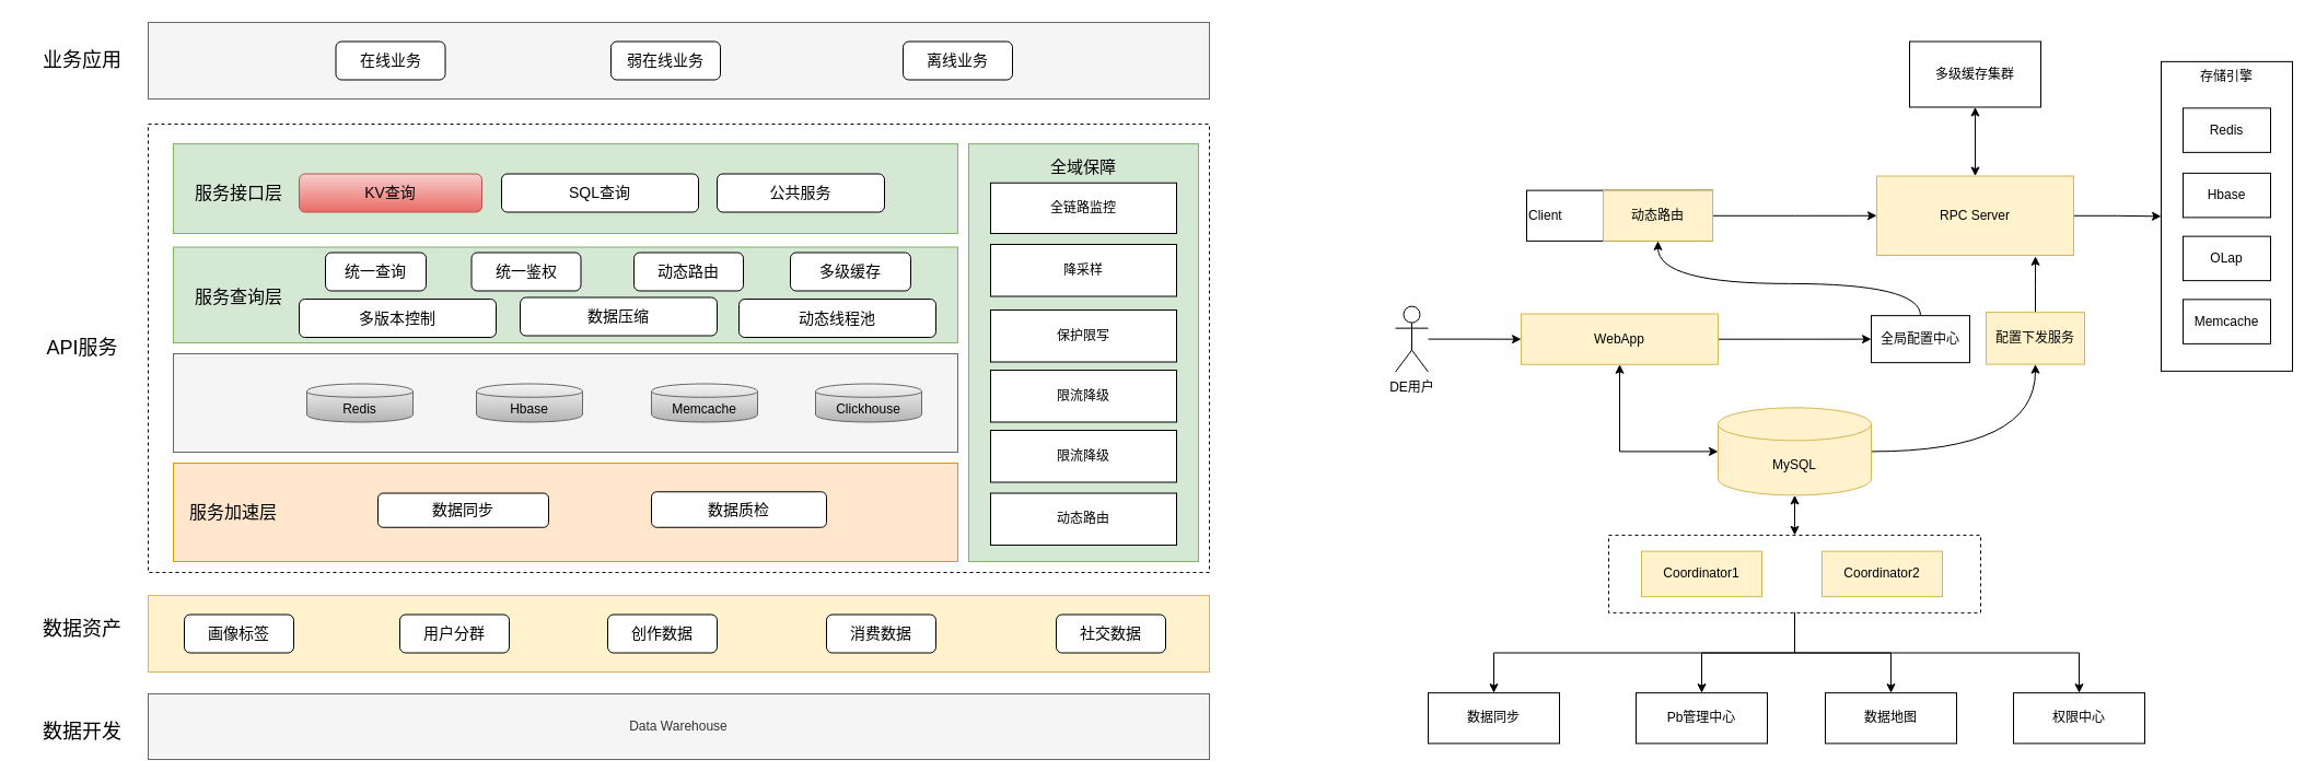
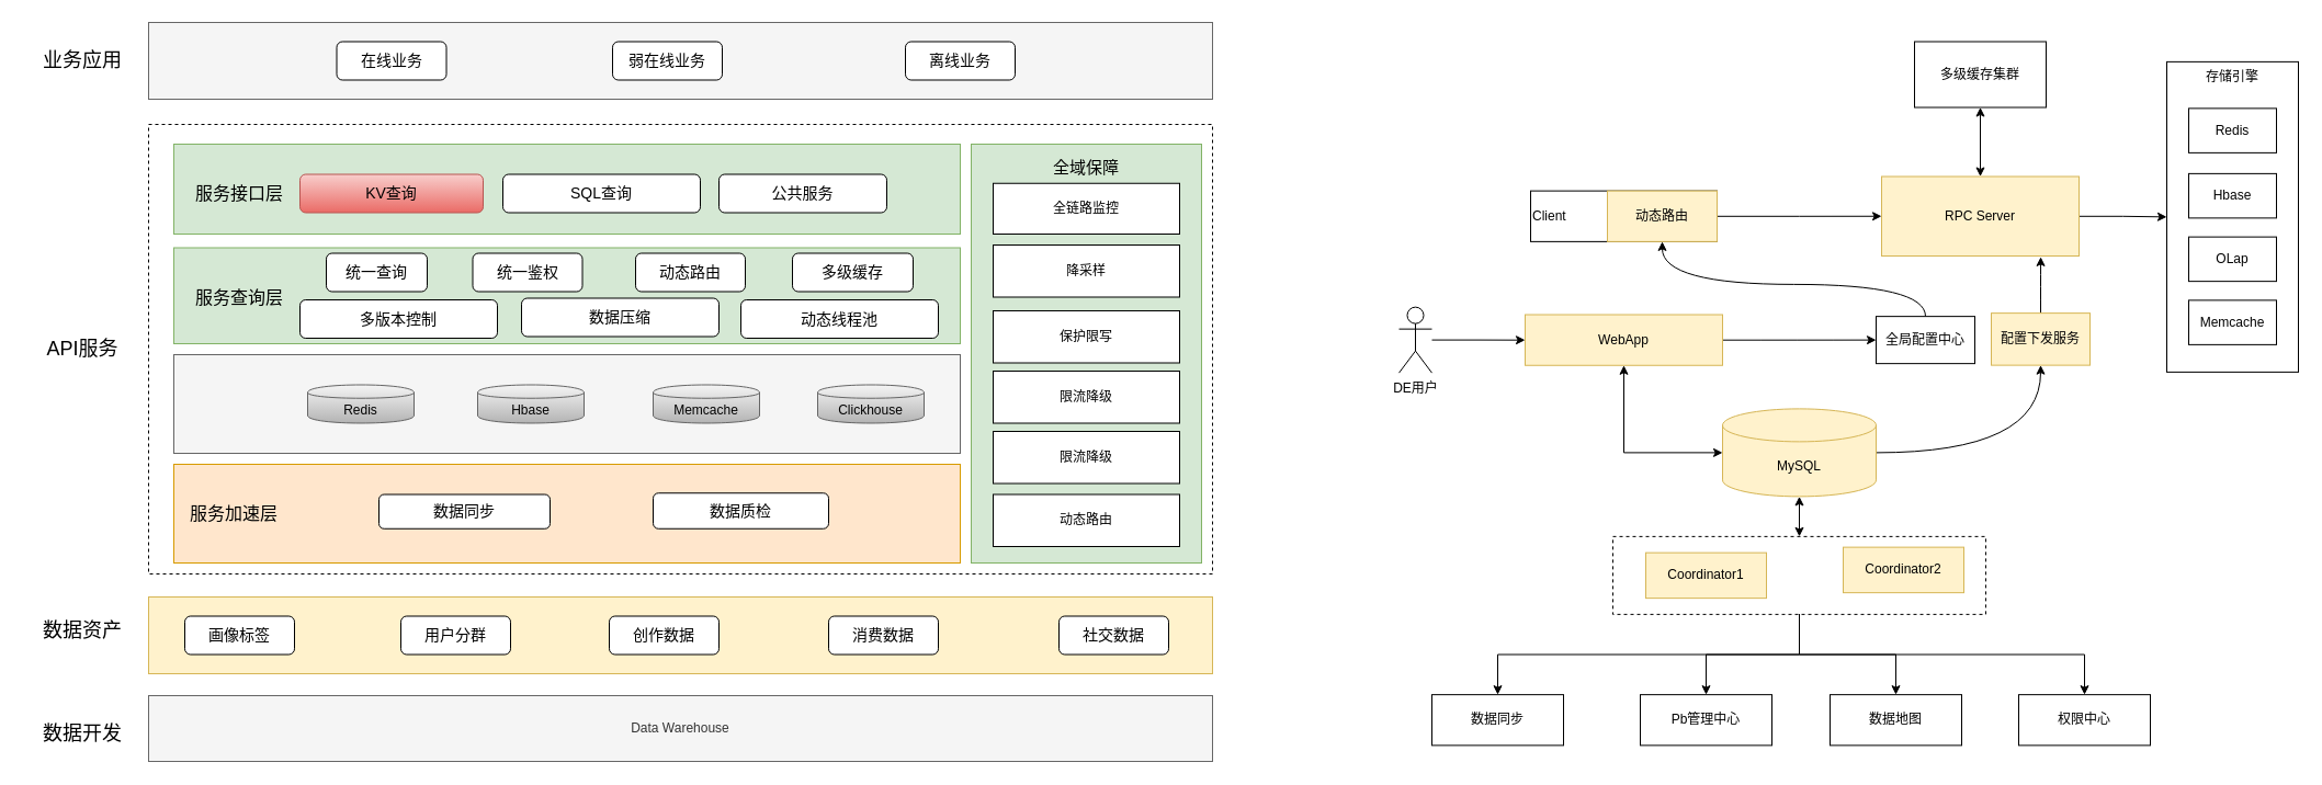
  <mxCell id="0" />
  <mxCell id="1" parent="0" />
  <mxCell id="2" value="" style="rounded=0;whiteSpace=wrap;html=1;dashed=1;" vertex="1" parent="1"><mxGeometry x="1470" y="488.88" width="340" height="71" as="geometry" /></mxCell>
  <mxCell id="3" value="" style="rounded=0;whiteSpace=wrap;html=1;dashed=1;" parent="1" vertex="1"><mxGeometry x="135" y="113" width="970" height="410" as="geometry" /></mxCell>
  <mxCell id="4" value="" style="rounded=0;whiteSpace=wrap;html=1;fillColor=#f5f5f5;strokeColor=#666666;fontColor=#333333;" parent="1" vertex="1"><mxGeometry x="135" y="20" width="970" height="70" as="geometry" /></mxCell>
  <mxCell id="5" value="&lt;font style=&quot;font-size: 18px;&quot;&gt;业务应用&lt;/font&gt;" style="text;html=1;strokeColor=none;fillColor=none;align=center;verticalAlign=middle;whiteSpace=wrap;rounded=0;fontSize=18;" parent="1" vertex="1"><mxGeometry x="35" y="42.5" width="80" height="25" as="geometry" /></mxCell>
  <mxCell id="6" value="" style="rounded=0;whiteSpace=wrap;html=1;fillColor=#d5e8d4;strokeColor=#82b366;" parent="1" vertex="1"><mxGeometry x="158" y="131" width="717" height="82" as="geometry" /></mxCell>
  <mxCell id="7" value="&lt;font style=&quot;font-size: 16px&quot;&gt;服务接口层&lt;/font&gt;" style="text;html=1;strokeColor=none;fillColor=none;align=center;verticalAlign=middle;whiteSpace=wrap;rounded=0;" parent="1" vertex="1"><mxGeometry x="163" y="162.25" width="110" height="27.5" as="geometry" /></mxCell>
  <mxCell id="8" value="" style="rounded=0;whiteSpace=wrap;html=1;fillColor=#f5f5f5;strokeColor=#666666;fontColor=#333333;" parent="1" vertex="1"><mxGeometry x="158" y="323" width="717" height="90" as="geometry" /></mxCell>
  <mxCell id="9" value="" style="rounded=0;whiteSpace=wrap;html=1;fillColor=#fff2cc;strokeColor=#d6b656;" parent="1" vertex="1"><mxGeometry x="135" y="544" width="970" height="70" as="geometry" /></mxCell>
  <mxCell id="10" value="&lt;span style=&quot;font-size: 18px;&quot;&gt;数据资产&lt;/span&gt;" style="text;html=1;strokeColor=none;fillColor=none;align=center;verticalAlign=middle;whiteSpace=wrap;rounded=0;fontSize=18;" parent="1" vertex="1"><mxGeometry x="20" y="561.5" width="110" height="27.5" as="geometry" /></mxCell>
  <mxCell id="11" value="&lt;span&gt;Data Warehouse&lt;/span&gt;" style="rounded=0;whiteSpace=wrap;html=1;fillColor=#f5f5f5;strokeColor=#666666;fontColor=#333333;" parent="1" vertex="1"><mxGeometry x="135" y="634" width="970" height="60" as="geometry" /></mxCell>
  <mxCell id="12" value="&lt;span style=&quot;font-size: 18px;&quot;&gt;数据开发&lt;/span&gt;" style="text;html=1;strokeColor=none;fillColor=none;align=center;verticalAlign=middle;whiteSpace=wrap;rounded=0;fontSize=18;" parent="1" vertex="1"><mxGeometry x="20" y="655.25" width="110" height="27.5" as="geometry" /></mxCell>
  <mxCell id="13" value="&lt;font style=&quot;font-size: 14px&quot;&gt;在线业务&lt;/font&gt;" style="rounded=1;whiteSpace=wrap;html=1;" parent="1" vertex="1"><mxGeometry x="306.5" y="37.5" width="100" height="35" as="geometry" /></mxCell>
  <mxCell id="14" value="&lt;font style=&quot;font-size: 14px&quot;&gt;弱在线业务&lt;/font&gt;" style="rounded=1;whiteSpace=wrap;html=1;" parent="1" vertex="1"><mxGeometry x="558" y="37.5" width="100" height="35" as="geometry" /></mxCell>
  <mxCell id="15" value="&lt;font style=&quot;font-size: 14px&quot;&gt;离线业务&lt;/font&gt;" style="rounded=1;whiteSpace=wrap;html=1;" parent="1" vertex="1"><mxGeometry x="825" y="37.5" width="100" height="35" as="geometry" /></mxCell>
  <mxCell id="16" value="&lt;span style=&quot;font-size: 14px&quot;&gt;KV查询&lt;/span&gt;" style="rounded=1;whiteSpace=wrap;html=1;fillColor=#f8cecc;strokeColor=#b85450;gradientColor=#ea6b66;" parent="1" vertex="1"><mxGeometry x="273" y="158.5" width="167" height="35" as="geometry" /></mxCell>
  <mxCell id="17" value="&lt;span style=&quot;font-size: 14px&quot;&gt;SQL查询&lt;/span&gt;" style="rounded=1;whiteSpace=wrap;html=1;" parent="1" vertex="1"><mxGeometry x="458" y="158.5" width="180" height="35" as="geometry" /></mxCell>
  <mxCell id="18" value="&lt;span style=&quot;font-size: 14px&quot;&gt;公共服务&lt;/span&gt;" style="rounded=1;whiteSpace=wrap;html=1;" parent="1" vertex="1"><mxGeometry x="655" y="158.5" width="153" height="35" as="geometry" /></mxCell>
  <mxCell id="19" value="&lt;span style=&quot;font-size: 14px&quot;&gt;画像标签&lt;/span&gt;" style="rounded=1;whiteSpace=wrap;html=1;" parent="1" vertex="1"><mxGeometry x="168" y="561.5" width="100" height="35" as="geometry" /></mxCell>
  <mxCell id="20" value="&lt;font style=&quot;font-size: 14px&quot;&gt;用户分群&lt;/font&gt;" style="rounded=1;whiteSpace=wrap;html=1;" parent="1" vertex="1"><mxGeometry x="365" y="561.5" width="100" height="35" as="geometry" /></mxCell>
  <mxCell id="21" value="&lt;font style=&quot;font-size: 14px&quot;&gt;创作数据&lt;/font&gt;" style="rounded=1;whiteSpace=wrap;html=1;" parent="1" vertex="1"><mxGeometry x="555" y="561.5" width="100" height="35" as="geometry" /></mxCell>
  <mxCell id="22" value="&lt;font style=&quot;font-size: 14px&quot;&gt;消费数据&lt;/font&gt;" style="rounded=1;whiteSpace=wrap;html=1;" parent="1" vertex="1"><mxGeometry x="755" y="561.5" width="100" height="35" as="geometry" /></mxCell>
  <mxCell id="23" value="&lt;font style=&quot;font-size: 14px&quot;&gt;社交数据&lt;/font&gt;" style="rounded=1;whiteSpace=wrap;html=1;" parent="1" vertex="1"><mxGeometry x="965" y="561.5" width="100" height="35" as="geometry" /></mxCell>
  <mxCell id="24" value="&lt;font style=&quot;font-size: 18px;&quot;&gt;API服务&lt;/font&gt;" style="text;html=1;strokeColor=none;fillColor=none;align=center;verticalAlign=middle;whiteSpace=wrap;rounded=0;fontSize=18;" parent="1" vertex="1"><mxGeometry x="40" y="305.5" width="70" height="25" as="geometry" /></mxCell>
  <mxCell id="25" value="" style="rounded=0;whiteSpace=wrap;html=1;fillColor=#ffe6cc;strokeColor=#d79b00;" parent="1" vertex="1"><mxGeometry x="158" y="423" width="717" height="90" as="geometry" /></mxCell>
  <mxCell id="26" value="&lt;font style=&quot;font-size: 16px&quot;&gt;服务加速层&lt;/font&gt;" style="text;html=1;strokeColor=none;fillColor=none;align=center;verticalAlign=middle;whiteSpace=wrap;rounded=0;" parent="1" vertex="1"><mxGeometry x="158" y="454.25" width="110" height="27.5" as="geometry" /></mxCell>
  <mxCell id="27" value="&lt;span style=&quot;font-size: 14px&quot;&gt;数据同步&lt;/span&gt;" style="rounded=1;whiteSpace=wrap;html=1;" parent="1" vertex="1"><mxGeometry x="345" y="450.5" width="156" height="31.25" as="geometry" /></mxCell>
  <mxCell id="28" value="&lt;span style=&quot;font-size: 14px&quot;&gt;数据质检&lt;/span&gt;" style="rounded=1;whiteSpace=wrap;html=1;" parent="1" vertex="1"><mxGeometry x="595" y="449.25" width="160" height="32.5" as="geometry" /></mxCell>
  <mxCell id="29" value="" style="rounded=0;whiteSpace=wrap;html=1;fillColor=#d5e8d4;strokeColor=#82b366;" parent="1" vertex="1"><mxGeometry x="158" y="225.5" width="717" height="87.5" as="geometry" /></mxCell>
  <mxCell id="30" value="&lt;font style=&quot;font-size: 16px&quot;&gt;服务查询层&lt;/font&gt;" style="text;html=1;strokeColor=none;fillColor=none;align=center;verticalAlign=middle;whiteSpace=wrap;rounded=0;" parent="1" vertex="1"><mxGeometry x="163" y="256.75" width="110" height="27.5" as="geometry" /></mxCell>
  <mxCell id="31" value="&lt;span style=&quot;font-size: 14px&quot;&gt;统一查询&lt;/span&gt;" style="rounded=1;whiteSpace=wrap;html=1;" parent="1" vertex="1"><mxGeometry x="297" y="230.5" width="92" height="35" as="geometry" /></mxCell>
  <mxCell id="32" value="&lt;span style=&quot;font-size: 14px&quot;&gt;统一鉴权&lt;/span&gt;" style="rounded=1;whiteSpace=wrap;html=1;" parent="1" vertex="1"><mxGeometry x="430.5" y="230.5" width="100" height="35" as="geometry" /></mxCell>
  <mxCell id="33" value="&lt;span style=&quot;font-size: 14px&quot;&gt;多级缓存&lt;/span&gt;" style="rounded=1;whiteSpace=wrap;html=1;" parent="1" vertex="1"><mxGeometry x="722" y="230.5" width="110" height="35" as="geometry" /></mxCell>
  <mxCell id="34" value="Redis" style="shape=cylinder;whiteSpace=wrap;html=1;boundedLbl=1;backgroundOutline=1;fillColor=#f5f5f5;strokeColor=#666666;gradientColor=#b3b3b3;" parent="1" vertex="1"><mxGeometry x="280" y="350.5" width="97" height="35" as="geometry" /></mxCell>
  <mxCell id="35" value="Hbase" style="shape=cylinder;whiteSpace=wrap;html=1;boundedLbl=1;backgroundOutline=1;fillColor=#f5f5f5;strokeColor=#666666;gradientColor=#b3b3b3;" parent="1" vertex="1"><mxGeometry x="435" y="350.5" width="97" height="35" as="geometry" /></mxCell>
  <mxCell id="36" value="Memcache" style="shape=cylinder;whiteSpace=wrap;html=1;boundedLbl=1;backgroundOutline=1;fillColor=#f5f5f5;strokeColor=#666666;gradientColor=#b3b3b3;" parent="1" vertex="1"><mxGeometry x="595" y="350.5" width="97" height="35" as="geometry" /></mxCell>
  <mxCell id="37" value="Clickhouse" style="shape=cylinder;whiteSpace=wrap;html=1;boundedLbl=1;backgroundOutline=1;gradientColor=#b3b3b3;fillColor=#f5f5f5;strokeColor=#666666;" parent="1" vertex="1"><mxGeometry x="745" y="350.5" width="97" height="35" as="geometry" /></mxCell>
  <mxCell id="38" value="" style="rounded=0;whiteSpace=wrap;html=1;fillColor=#d5e8d4;strokeColor=#82b366;" parent="1" vertex="1"><mxGeometry x="885" y="131" width="210" height="382" as="geometry" /></mxCell>
  <mxCell id="39" value="&lt;font style=&quot;font-size: 15px&quot;&gt;全域保障&lt;/font&gt;" style="text;html=1;strokeColor=none;fillColor=none;align=center;verticalAlign=middle;whiteSpace=wrap;rounded=0;" parent="1" vertex="1"><mxGeometry x="950" y="142.25" width="80" height="20" as="geometry" /></mxCell>
  <mxCell id="40" value="全链路监控" style="rounded=0;whiteSpace=wrap;html=1;" parent="1" vertex="1"><mxGeometry x="905" y="166.75" width="170" height="46.25" as="geometry" /></mxCell>
  <mxCell id="41" value="降采样" style="rounded=0;whiteSpace=wrap;html=1;" parent="1" vertex="1"><mxGeometry x="905" y="223" width="170" height="47.5" as="geometry" /></mxCell>
  <mxCell id="42" value="保护限写" style="rounded=0;whiteSpace=wrap;html=1;" parent="1" vertex="1"><mxGeometry x="905" y="283" width="170" height="47.5" as="geometry" /></mxCell>
  <mxCell id="43" value="限流降级" style="rounded=0;whiteSpace=wrap;html=1;" parent="1" vertex="1"><mxGeometry x="905" y="338" width="170" height="47.5" as="geometry" /></mxCell>
  <mxCell id="44" value="限流降级" style="rounded=0;whiteSpace=wrap;html=1;" parent="1" vertex="1"><mxGeometry x="905" y="393" width="170" height="47.5" as="geometry" /></mxCell>
  <mxCell id="45" value="动态路由" style="rounded=0;whiteSpace=wrap;html=1;" parent="1" vertex="1"><mxGeometry x="905" y="450.5" width="170" height="47.5" as="geometry" /></mxCell>
  <mxCell id="46" style="edgeStyle=orthogonalEdgeStyle;rounded=0;orthogonalLoop=1;jettySize=auto;html=1;startArrow=classic;startFill=1;" edge="1" parent="1" source="48" target="66"><mxGeometry relative="1" as="geometry" /></mxCell>
  <mxCell id="47" style="edgeStyle=orthogonalEdgeStyle;rounded=0;orthogonalLoop=1;jettySize=auto;html=1;entryX=0;entryY=0.5;entryDx=0;entryDy=0;" edge="1" parent="1" source="48" target="67"><mxGeometry relative="1" as="geometry" /></mxCell>
  <mxCell id="48" value="RPC Server" style="rounded=0;whiteSpace=wrap;html=1;fillColor=#fff2cc;strokeColor=#d6b656;" vertex="1" parent="1"><mxGeometry x="1715" y="160.5" width="180" height="72.5" as="geometry" /></mxCell>
  <mxCell id="49" style="edgeStyle=orthogonalEdgeStyle;curved=1;rounded=0;orthogonalLoop=1;jettySize=auto;html=1;startArrow=none;startFill=0;" edge="1" parent="1" source="50" target="80"><mxGeometry relative="1" as="geometry"><Array as="points"><mxPoint x="1755" y="258.88" /><mxPoint x="1515" y="258.88" /></Array></mxGeometry></mxCell>
  <mxCell id="50" value="全局配置中心" style="rounded=0;whiteSpace=wrap;html=1;" vertex="1" parent="1"><mxGeometry x="1710" y="288.13" width="90" height="43" as="geometry" /></mxCell>
  <mxCell id="51" style="edgeStyle=orthogonalEdgeStyle;curved=1;rounded=0;orthogonalLoop=1;jettySize=auto;html=1;entryX=0.5;entryY=1;entryDx=0;entryDy=0;startArrow=none;startFill=0;" edge="1" parent="1" source="52" target="82"><mxGeometry relative="1" as="geometry" /></mxCell>
  <mxCell id="52" value="MySQL" style="shape=cylinder3;whiteSpace=wrap;html=1;boundedLbl=1;backgroundOutline=1;size=15;fillColor=#fff2cc;strokeColor=#d6b656;" vertex="1" parent="1"><mxGeometry x="1570" y="372.38" width="140" height="80" as="geometry" /></mxCell>
  <mxCell id="53" style="edgeStyle=orthogonalEdgeStyle;rounded=0;orthogonalLoop=1;jettySize=auto;html=1;entryX=0;entryY=0.5;entryDx=0;entryDy=0;entryPerimeter=0;exitX=0.5;exitY=1;exitDx=0;exitDy=0;startArrow=classic;startFill=1;" edge="1" parent="1" source="55" target="52"><mxGeometry relative="1" as="geometry" /></mxCell>
  <mxCell id="54" style="edgeStyle=orthogonalEdgeStyle;curved=1;rounded=0;orthogonalLoop=1;jettySize=auto;html=1;entryX=0;entryY=0.5;entryDx=0;entryDy=0;startArrow=none;startFill=0;" edge="1" parent="1" source="55" target="50"><mxGeometry relative="1" as="geometry" /></mxCell>
  <mxCell id="55" value="WebApp" style="rounded=0;whiteSpace=wrap;html=1;fillColor=#fff2cc;strokeColor=#d6b656;" vertex="1" parent="1"><mxGeometry x="1390" y="286.51" width="180" height="46.25" as="geometry" /></mxCell>
  <mxCell id="56" style="edgeStyle=orthogonalEdgeStyle;rounded=0;orthogonalLoop=1;jettySize=auto;html=1;" edge="1" parent="1" source="57" target="55"><mxGeometry relative="1" as="geometry" /></mxCell>
  <mxCell id="57" value="DE用户" style="shape=umlActor;verticalLabelPosition=bottom;verticalAlign=top;html=1;outlineConnect=0;" vertex="1" parent="1"><mxGeometry x="1275" y="279.64" width="30" height="60" as="geometry" /></mxCell>
  <mxCell id="58" style="edgeStyle=orthogonalEdgeStyle;rounded=0;orthogonalLoop=1;jettySize=auto;html=1;startArrow=classic;startFill=1;" edge="1" parent="1" source="2" target="52"><mxGeometry relative="1" as="geometry" /></mxCell>
  <mxCell id="59" style="edgeStyle=orthogonalEdgeStyle;rounded=0;orthogonalLoop=1;jettySize=auto;html=1;entryX=0.5;entryY=0;entryDx=0;entryDy=0;exitX=0.5;exitY=1;exitDx=0;exitDy=0;" edge="1" parent="1" source="2" target="72"><mxGeometry relative="1" as="geometry" /></mxCell>
  <mxCell id="60" style="edgeStyle=orthogonalEdgeStyle;rounded=0;orthogonalLoop=1;jettySize=auto;html=1;entryX=0.5;entryY=0;entryDx=0;entryDy=0;" edge="1" parent="1" source="2" target="73"><mxGeometry relative="1" as="geometry" /></mxCell>
  <mxCell id="61" style="edgeStyle=orthogonalEdgeStyle;rounded=0;orthogonalLoop=1;jettySize=auto;html=1;exitX=0.5;exitY=1;exitDx=0;exitDy=0;" edge="1" parent="1" source="2" target="74"><mxGeometry relative="1" as="geometry" /></mxCell>
  <mxCell id="62" style="edgeStyle=orthogonalEdgeStyle;rounded=0;orthogonalLoop=1;jettySize=auto;html=1;exitX=0.5;exitY=1;exitDx=0;exitDy=0;" edge="1" parent="1" source="2" target="75"><mxGeometry relative="1" as="geometry" /></mxCell>
  <mxCell id="63" value="Coordinator1" style="rounded=0;whiteSpace=wrap;html=1;fillColor=#fff2cc;strokeColor=#d6b656;" vertex="1" parent="1"><mxGeometry x="1500" y="503.63" width="110" height="41.5" as="geometry" /></mxCell>
  <mxCell id="64" style="edgeStyle=orthogonalEdgeStyle;rounded=0;orthogonalLoop=1;jettySize=auto;html=1;entryX=0;entryY=0.5;entryDx=0;entryDy=0;" edge="1" parent="1" source="65" target="48"><mxGeometry relative="1" as="geometry" /></mxCell>
  <mxCell id="65" value="Client" style="rounded=0;whiteSpace=wrap;html=1;align=left;" vertex="1" parent="1"><mxGeometry x="1395" y="173.63" width="170" height="46.25" as="geometry" /></mxCell>
  <mxCell id="66" value="多级缓存集群" style="rounded=0;whiteSpace=wrap;html=1;" vertex="1" parent="1"><mxGeometry x="1745" y="37.5" width="120" height="60" as="geometry" /></mxCell>
  <mxCell id="67" value="存储引擎" style="rounded=0;whiteSpace=wrap;html=1;verticalAlign=top;" vertex="1" parent="1"><mxGeometry x="1975" y="55.88" width="120" height="283" as="geometry" /></mxCell>
  <mxCell id="68" value="Redis" style="rounded=0;whiteSpace=wrap;html=1;" vertex="1" parent="1"><mxGeometry x="1995" y="98.38" width="80" height="40.5" as="geometry" /></mxCell>
  <mxCell id="69" value="Hbase" style="rounded=0;whiteSpace=wrap;html=1;" vertex="1" parent="1"><mxGeometry x="1995" y="157.88" width="80" height="40.5" as="geometry" /></mxCell>
  <mxCell id="70" value="OLap" style="rounded=0;whiteSpace=wrap;html=1;" vertex="1" parent="1"><mxGeometry x="1995" y="215.63" width="80" height="40.5" as="geometry" /></mxCell>
  <mxCell id="71" value="Memcache" style="rounded=0;whiteSpace=wrap;html=1;" vertex="1" parent="1"><mxGeometry x="1995" y="273.38" width="80" height="40.5" as="geometry" /></mxCell>
  <mxCell id="72" value="数据同步" style="rounded=0;whiteSpace=wrap;html=1;" vertex="1" parent="1"><mxGeometry x="1305" y="633.13" width="120" height="46.25" as="geometry" /></mxCell>
  <mxCell id="73" value="Pb管理中心" style="rounded=0;whiteSpace=wrap;html=1;" vertex="1" parent="1"><mxGeometry x="1495" y="633.13" width="120" height="46.25" as="geometry" /></mxCell>
  <mxCell id="74" value="数据地图" style="rounded=0;whiteSpace=wrap;html=1;" vertex="1" parent="1"><mxGeometry x="1668" y="633.13" width="120" height="46.25" as="geometry" /></mxCell>
  <mxCell id="75" value="权限中心" style="rounded=0;whiteSpace=wrap;html=1;" vertex="1" parent="1"><mxGeometry x="1840" y="633.13" width="120" height="46.25" as="geometry" /></mxCell>
  <mxCell id="76" value="&lt;span style=&quot;font-size: 14px&quot;&gt;多版本控制&lt;/span&gt;" style="rounded=1;whiteSpace=wrap;html=1;" vertex="1" parent="1"><mxGeometry x="273" y="273" width="180" height="35" as="geometry" /></mxCell>
  <mxCell id="77" value="&lt;span style=&quot;font-size: 14px&quot;&gt;数据压缩&lt;/span&gt;" style="rounded=1;whiteSpace=wrap;html=1;" vertex="1" parent="1"><mxGeometry x="475" y="271.5" width="180" height="35" as="geometry" /></mxCell>
  <mxCell id="78" value="&lt;span style=&quot;font-size: 14px&quot;&gt;动态线程池&lt;/span&gt;" style="rounded=1;whiteSpace=wrap;html=1;" vertex="1" parent="1"><mxGeometry x="675" y="273" width="180" height="35" as="geometry" /></mxCell>
  <mxCell id="79" value="&lt;span style=&quot;font-size: 14px&quot;&gt;动态路由&lt;/span&gt;" style="rounded=1;whiteSpace=wrap;html=1;" vertex="1" parent="1"><mxGeometry x="579" y="230.5" width="100" height="35" as="geometry" /></mxCell>
  <mxCell id="80" value="动态路由" style="rounded=0;whiteSpace=wrap;html=1;align=center;fillColor=#fff2cc;strokeColor=#d6b656;" vertex="1" parent="1"><mxGeometry x="1465" y="173.62" width="100" height="46.25" as="geometry" /></mxCell>
  <mxCell id="81" style="edgeStyle=orthogonalEdgeStyle;curved=1;rounded=0;orthogonalLoop=1;jettySize=auto;html=1;entryX=0.806;entryY=1.012;entryDx=0;entryDy=0;entryPerimeter=0;startArrow=none;startFill=0;" edge="1" parent="1" source="82" target="48"><mxGeometry relative="1" as="geometry" /></mxCell>
  <mxCell id="82" value="配置下发服务" style="rounded=0;whiteSpace=wrap;html=1;fillColor=#fff2cc;strokeColor=#d6b656;" vertex="1" parent="1"><mxGeometry x="1815" y="285.13" width="90" height="47.5" as="geometry" /></mxCell>
- <mxCell id="83" value="Coordinator2" style="rounded=0;whiteSpace=wrap;html=1;fillColor=#fff2cc;strokeColor=#d6b656;" vertex="1" parent="1"><mxGeometry x="1665" y="503.63" width="110" height="41.5" as="geometry" /></mxCell>
+ <mxCell id="83" value="Coordinator2" style="rounded=0;whiteSpace=wrap;html=1;fillColor=#fff2cc;strokeColor=#d6b656;" vertex="1" parent="1"><mxGeometry x="1680" y="498.63" width="110" height="41.5" as="geometry" /></mxCell>
